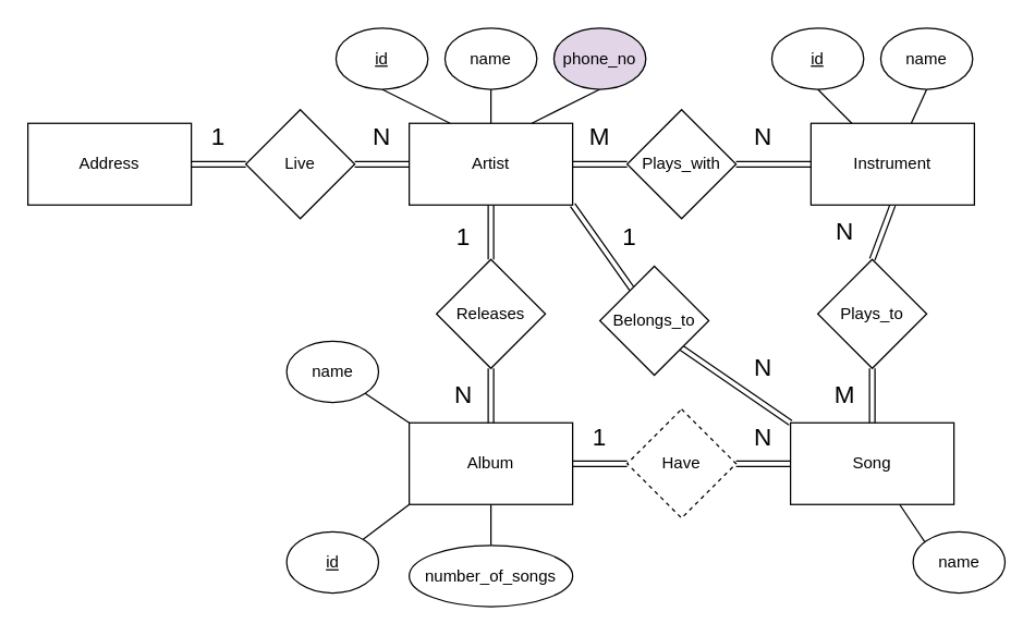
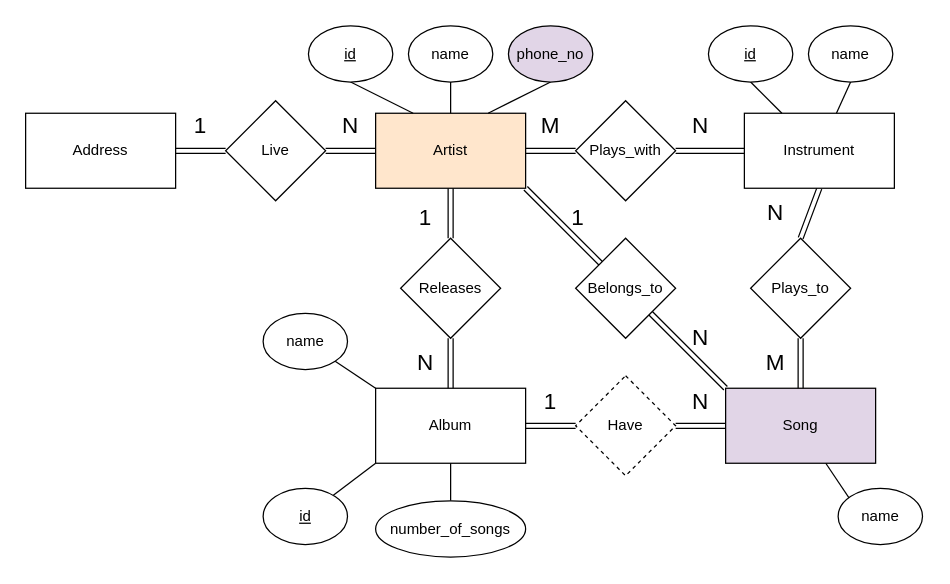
  <mxCell id="0" />
  <mxCell id="1" parent="0" />
  <mxCell id="2" style="edgeStyle=none;rounded=0;orthogonalLoop=1;jettySize=auto;html=1;exitX=1;exitY=1;exitDx=0;exitDy=0;endArrow=none;endFill=0;shape=link;" edge="1" parent="1" source="4" target="27"><mxGeometry relative="1" as="geometry" /></mxCell>
  <mxCell id="3" style="edgeStyle=none;rounded=0;orthogonalLoop=1;jettySize=auto;html=1;exitX=0.5;exitY=1;exitDx=0;exitDy=0;entryX=0.5;entryY=0;entryDx=0;entryDy=0;endArrow=none;endFill=0;shape=link;" edge="1" parent="1" source="4" target="52"><mxGeometry relative="1" as="geometry" /></mxCell>
- <mxCell id="4" value="Artist" style="rounded=0;whiteSpace=wrap;html=1;" vertex="1" parent="1"><mxGeometry x="300" y="90" width="120" height="60" as="geometry" /></mxCell>
+ <mxCell id="4" value="Artist" style="rounded=0;whiteSpace=wrap;html=1;fillColor=#ffe6cc;" vertex="1" parent="1"><mxGeometry x="300" y="90" width="120" height="60" as="geometry" /></mxCell>
  <mxCell id="5" value="Address" style="rounded=0;whiteSpace=wrap;html=1;" vertex="1" parent="1"><mxGeometry x="20" y="90" width="120" height="60" as="geometry" /></mxCell>
  <mxCell id="6" style="edgeStyle=orthogonalEdgeStyle;rounded=0;orthogonalLoop=1;jettySize=auto;html=1;exitX=0;exitY=0.5;exitDx=0;exitDy=0;entryX=1;entryY=0.5;entryDx=0;entryDy=0;endArrow=none;endFill=0;shape=link;" edge="1" parent="1" source="8" target="5"><mxGeometry relative="1" as="geometry" /></mxCell>
  <mxCell id="7" style="edgeStyle=orthogonalEdgeStyle;rounded=0;orthogonalLoop=1;jettySize=auto;html=1;exitX=1;exitY=0.5;exitDx=0;exitDy=0;entryX=0;entryY=0.5;entryDx=0;entryDy=0;endArrow=none;endFill=0;shape=link;" edge="1" parent="1" source="8" target="4"><mxGeometry relative="1" as="geometry" /></mxCell>
  <mxCell id="8" value="Live" style="rhombus;whiteSpace=wrap;html=1;" vertex="1" parent="1"><mxGeometry x="180" y="80" width="80" height="80" as="geometry" /></mxCell>
  <mxCell id="9" value="1" style="text;html=1;strokeColor=none;fillColor=none;align=center;verticalAlign=middle;whiteSpace=wrap;rounded=0;fontSize=18;" vertex="1" parent="1"><mxGeometry x="140" y="90" width="40" height="20" as="geometry" /></mxCell>
  <mxCell id="10" value="N" style="text;html=1;strokeColor=none;fillColor=none;align=center;verticalAlign=middle;whiteSpace=wrap;rounded=0;fontSize=18;" vertex="1" parent="1"><mxGeometry x="260" y="90" width="40" height="20" as="geometry" /></mxCell>
  <mxCell id="11" style="edgeStyle=none;rounded=0;orthogonalLoop=1;jettySize=auto;html=1;exitX=0.5;exitY=1;exitDx=0;exitDy=0;entryX=0.25;entryY=0;entryDx=0;entryDy=0;endArrow=none;endFill=0;" edge="1" parent="1" source="12" target="4"><mxGeometry relative="1" as="geometry" /></mxCell>
  <mxCell id="12" value="id" style="ellipse;whiteSpace=wrap;html=1;fontStyle=4" vertex="1" parent="1"><mxGeometry x="246.25" y="20" width="67.5" height="45" as="geometry" /></mxCell>
  <mxCell id="13" style="edgeStyle=orthogonalEdgeStyle;rounded=0;orthogonalLoop=1;jettySize=auto;html=1;exitX=0.5;exitY=1;exitDx=0;exitDy=0;entryX=0.5;entryY=0;entryDx=0;entryDy=0;endArrow=none;endFill=0;" edge="1" parent="1" source="14" target="4"><mxGeometry relative="1" as="geometry" /></mxCell>
  <mxCell id="14" value="name" style="ellipse;whiteSpace=wrap;html=1;" vertex="1" parent="1"><mxGeometry x="326.25" y="20" width="67.5" height="45" as="geometry" /></mxCell>
  <mxCell id="15" style="rounded=0;orthogonalLoop=1;jettySize=auto;html=1;exitX=0.5;exitY=1;exitDx=0;exitDy=0;entryX=0.75;entryY=0;entryDx=0;entryDy=0;endArrow=none;endFill=0;" edge="1" parent="1" source="16" target="4"><mxGeometry relative="1" as="geometry" /></mxCell>
  <mxCell id="16" value="phone_no" style="ellipse;whiteSpace=wrap;html=1;fillColor=#e1d5e7;" vertex="1" parent="1"><mxGeometry x="406.25" y="20" width="67.5" height="45" as="geometry" /></mxCell>
  <mxCell id="17" style="edgeStyle=none;rounded=0;orthogonalLoop=1;jettySize=auto;html=1;exitX=0.5;exitY=1;exitDx=0;exitDy=0;entryX=0.5;entryY=0;entryDx=0;entryDy=0;endArrow=none;endFill=0;shape=link;" edge="1" parent="1" source="18" target="46"><mxGeometry relative="1" as="geometry" /></mxCell>
  <mxCell id="18" value="Instrument" style="rounded=0;whiteSpace=wrap;html=1;" vertex="1" parent="1"><mxGeometry x="595" y="90" width="120" height="60" as="geometry" /></mxCell>
  <mxCell id="19" style="edgeStyle=none;rounded=0;orthogonalLoop=1;jettySize=auto;html=1;exitX=0.5;exitY=1;exitDx=0;exitDy=0;endArrow=none;endFill=0;" edge="1" parent="1" source="20" target="18"><mxGeometry relative="1" as="geometry" /></mxCell>
  <mxCell id="20" value="id" style="ellipse;whiteSpace=wrap;html=1;fontStyle=4" vertex="1" parent="1"><mxGeometry x="566.25" y="20" width="67.5" height="45" as="geometry" /></mxCell>
  <mxCell id="21" style="edgeStyle=none;rounded=0;orthogonalLoop=1;jettySize=auto;html=1;exitX=0.5;exitY=1;exitDx=0;exitDy=0;endArrow=none;endFill=0;" edge="1" parent="1" source="22" target="18"><mxGeometry relative="1" as="geometry" /></mxCell>
  <mxCell id="22" value="name" style="ellipse;whiteSpace=wrap;html=1;" vertex="1" parent="1"><mxGeometry x="646.25" y="20" width="67.5" height="45" as="geometry" /></mxCell>
- <mxCell id="23" value="Song" style="rounded=0;whiteSpace=wrap;html=1;" vertex="1" parent="1"><mxGeometry x="580" y="310" width="120" height="60" as="geometry" /></mxCell>
+ <mxCell id="23" value="Song" style="rounded=0;whiteSpace=wrap;html=1;fillColor=#e1d5e7;" vertex="1" parent="1"><mxGeometry x="580" y="310" width="120" height="60" as="geometry" /></mxCell>
  <mxCell id="24" style="edgeStyle=none;rounded=0;orthogonalLoop=1;jettySize=auto;html=1;exitX=0.5;exitY=1;exitDx=0;exitDy=0;endArrow=none;endFill=0;" edge="1" parent="1" source="25" target="23"><mxGeometry relative="1" as="geometry" /></mxCell>
  <mxCell id="25" value="name" style="ellipse;whiteSpace=wrap;html=1;" vertex="1" parent="1"><mxGeometry x="670" y="390" width="67.5" height="45" as="geometry" /></mxCell>
  <mxCell id="26" style="edgeStyle=none;rounded=0;orthogonalLoop=1;jettySize=auto;html=1;exitX=1;exitY=1;exitDx=0;exitDy=0;endArrow=none;endFill=0;shape=link;" edge="1" parent="1" source="27"><mxGeometry relative="1" as="geometry"><mxPoint x="580" y="310" as="targetPoint" /></mxGeometry></mxCell>
- <mxCell id="27" value="Belongs_to" style="rhombus;whiteSpace=wrap;html=1;" vertex="1" parent="1"><mxGeometry x="440" y="195" width="80" height="80" as="geometry" /></mxCell>
+ <mxCell id="27" value="Belongs_to" style="rhombus;whiteSpace=wrap;html=1;" vertex="1" parent="1"><mxGeometry x="460" y="190" width="80" height="80" as="geometry" /></mxCell>
  <mxCell id="28" style="edgeStyle=none;rounded=0;orthogonalLoop=1;jettySize=auto;html=1;exitX=0;exitY=0.5;exitDx=0;exitDy=0;entryX=1;entryY=0.5;entryDx=0;entryDy=0;endArrow=none;endFill=0;shape=link;" edge="1" parent="1" source="30" target="4"><mxGeometry relative="1" as="geometry" /></mxCell>
  <mxCell id="29" style="edgeStyle=none;rounded=0;orthogonalLoop=1;jettySize=auto;html=1;exitX=1;exitY=0.5;exitDx=0;exitDy=0;entryX=0;entryY=0.5;entryDx=0;entryDy=0;endArrow=none;endFill=0;shape=link;" edge="1" parent="1" source="30" target="18"><mxGeometry relative="1" as="geometry" /></mxCell>
  <mxCell id="30" value="Plays_with" style="rhombus;whiteSpace=wrap;html=1;" vertex="1" parent="1"><mxGeometry x="460" y="80" width="80" height="80" as="geometry" /></mxCell>
  <mxCell id="31" style="edgeStyle=none;rounded=0;orthogonalLoop=1;jettySize=auto;html=1;exitX=0;exitY=1;exitDx=0;exitDy=0;endArrow=none;endFill=0;" edge="1" parent="1" source="33" target="34"><mxGeometry relative="1" as="geometry" /></mxCell>
  <mxCell id="32" style="edgeStyle=none;rounded=0;orthogonalLoop=1;jettySize=auto;html=1;exitX=1;exitY=0.5;exitDx=0;exitDy=0;entryX=0;entryY=0.5;entryDx=0;entryDy=0;endArrow=none;endFill=0;shape=link;" edge="1" parent="1" source="33" target="42"><mxGeometry relative="1" as="geometry" /></mxCell>
  <mxCell id="33" value="Album" style="rounded=0;whiteSpace=wrap;html=1;" vertex="1" parent="1"><mxGeometry x="300" y="310" width="120" height="60" as="geometry" /></mxCell>
  <mxCell id="34" value="id" style="ellipse;whiteSpace=wrap;html=1;fontStyle=4" vertex="1" parent="1"><mxGeometry x="210" y="390" width="67.5" height="45" as="geometry" /></mxCell>
  <mxCell id="35" style="edgeStyle=none;rounded=0;orthogonalLoop=1;jettySize=auto;html=1;exitX=1;exitY=1;exitDx=0;exitDy=0;entryX=0;entryY=0;entryDx=0;entryDy=0;endArrow=none;endFill=0;" edge="1" parent="1" source="36" target="33"><mxGeometry relative="1" as="geometry" /></mxCell>
  <mxCell id="36" value="name" style="ellipse;whiteSpace=wrap;html=1;" vertex="1" parent="1"><mxGeometry x="210" y="250" width="67.5" height="45" as="geometry" /></mxCell>
  <mxCell id="37" value="M" style="text;html=1;strokeColor=none;fillColor=none;align=center;verticalAlign=middle;whiteSpace=wrap;rounded=0;fontSize=18;" vertex="1" parent="1"><mxGeometry x="420" y="90" width="40" height="20" as="geometry" /></mxCell>
  <mxCell id="38" value="N" style="text;html=1;strokeColor=none;fillColor=none;align=center;verticalAlign=middle;whiteSpace=wrap;rounded=0;fontSize=18;" vertex="1" parent="1"><mxGeometry x="540" y="90" width="40" height="20" as="geometry" /></mxCell>
  <mxCell id="39" style="edgeStyle=none;rounded=0;orthogonalLoop=1;jettySize=auto;html=1;exitX=0.5;exitY=0;exitDx=0;exitDy=0;endArrow=none;endFill=0;" edge="1" parent="1" source="40"><mxGeometry relative="1" as="geometry"><mxPoint x="360" y="370" as="targetPoint" /></mxGeometry></mxCell>
  <mxCell id="40" value="number_of_songs" style="ellipse;whiteSpace=wrap;html=1;" vertex="1" parent="1"><mxGeometry x="300" y="400" width="120" height="45" as="geometry" /></mxCell>
  <mxCell id="41" style="edgeStyle=none;rounded=0;orthogonalLoop=1;jettySize=auto;html=1;exitX=1;exitY=0.5;exitDx=0;exitDy=0;entryX=0;entryY=0.5;entryDx=0;entryDy=0;endArrow=none;endFill=0;shape=link;" edge="1" parent="1" source="42" target="23"><mxGeometry relative="1" as="geometry" /></mxCell>
  <mxCell id="42" value="Have" style="rhombus;whiteSpace=wrap;html=1;dashed=1;" vertex="1" parent="1"><mxGeometry x="460" y="300" width="80" height="80" as="geometry" /></mxCell>
  <mxCell id="43" value="1" style="text;html=1;strokeColor=none;fillColor=none;align=center;verticalAlign=middle;whiteSpace=wrap;rounded=0;fontSize=18;" vertex="1" parent="1"><mxGeometry x="420" y="310.5" width="40" height="20" as="geometry" /></mxCell>
  <mxCell id="44" value="N" style="text;html=1;strokeColor=none;fillColor=none;align=center;verticalAlign=middle;whiteSpace=wrap;rounded=0;fontSize=18;" vertex="1" parent="1"><mxGeometry x="540" y="310.5" width="40" height="20" as="geometry" /></mxCell>
  <mxCell id="45" style="edgeStyle=none;rounded=0;orthogonalLoop=1;jettySize=auto;html=1;exitX=0.5;exitY=1;exitDx=0;exitDy=0;endArrow=none;endFill=0;shape=link;" edge="1" parent="1" source="46" target="23"><mxGeometry relative="1" as="geometry" /></mxCell>
  <mxCell id="46" value="Plays_to" style="rhombus;whiteSpace=wrap;html=1;" vertex="1" parent="1"><mxGeometry x="600" y="190" width="80" height="80" as="geometry" /></mxCell>
  <mxCell id="47" value="M" style="text;html=1;strokeColor=none;fillColor=none;align=center;verticalAlign=middle;whiteSpace=wrap;rounded=0;fontSize=18;" vertex="1" parent="1"><mxGeometry x="600" y="280" width="40" height="20" as="geometry" /></mxCell>
  <mxCell id="48" value="N" style="text;html=1;strokeColor=none;fillColor=none;align=center;verticalAlign=middle;whiteSpace=wrap;rounded=0;fontSize=18;" vertex="1" parent="1"><mxGeometry x="600" y="160" width="40" height="20" as="geometry" /></mxCell>
  <mxCell id="49" value="1" style="text;html=1;strokeColor=none;fillColor=none;align=center;verticalAlign=middle;whiteSpace=wrap;rounded=0;fontSize=18;" vertex="1" parent="1"><mxGeometry x="442" y="164" width="40" height="20" as="geometry" /></mxCell>
  <mxCell id="50" value="N" style="text;html=1;strokeColor=none;fillColor=none;align=center;verticalAlign=middle;whiteSpace=wrap;rounded=0;fontSize=18;" vertex="1" parent="1"><mxGeometry x="540" y="260" width="40" height="20" as="geometry" /></mxCell>
  <mxCell id="51" style="edgeStyle=none;rounded=0;orthogonalLoop=1;jettySize=auto;html=1;exitX=0.5;exitY=1;exitDx=0;exitDy=0;entryX=0.5;entryY=0;entryDx=0;entryDy=0;endArrow=none;endFill=0;shape=link;" edge="1" parent="1" source="52" target="33"><mxGeometry relative="1" as="geometry" /></mxCell>
  <mxCell id="52" value="Releases" style="rhombus;whiteSpace=wrap;html=1;" vertex="1" parent="1"><mxGeometry x="320" y="190" width="80" height="80" as="geometry" /></mxCell>
  <mxCell id="53" value="1" style="text;html=1;strokeColor=none;fillColor=none;align=center;verticalAlign=middle;whiteSpace=wrap;rounded=0;fontSize=18;" vertex="1" parent="1"><mxGeometry x="320" y="164" width="40" height="20" as="geometry" /></mxCell>
  <mxCell id="54" value="N" style="text;html=1;strokeColor=none;fillColor=none;align=center;verticalAlign=middle;whiteSpace=wrap;rounded=0;fontSize=18;" vertex="1" parent="1"><mxGeometry x="320" y="280" width="40" height="20" as="geometry" /></mxCell>
